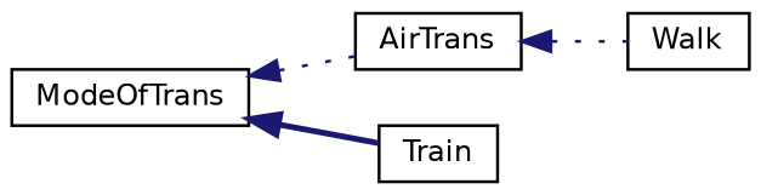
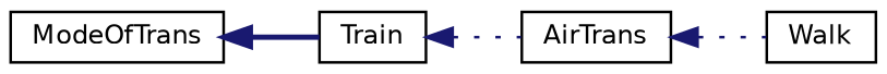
  digraph {
    rankdir=LR
    node [color=black fillcolor=white fontname=Helvetica fontsize=10 shape=record style=filled]
    edge [color=midnightblue dir=back fontname=Helvetica fontsize=10 labelfontname=Helvetica labelfontsize=10 style=dotted]
    n1 [height=0.2 label=ModeOfTrans width=0.4]
    n2 [height=0.2 label=AirTrans width=0.4]
    n3 [height=0.2 label=Train width=0.4]
    n4 [height=0.2 label=Walk width=0.4]
-   n1 -> n2
+   n3 -> n2
    n1 -> n3 [style=bold]
    n2 -> n4
  }
